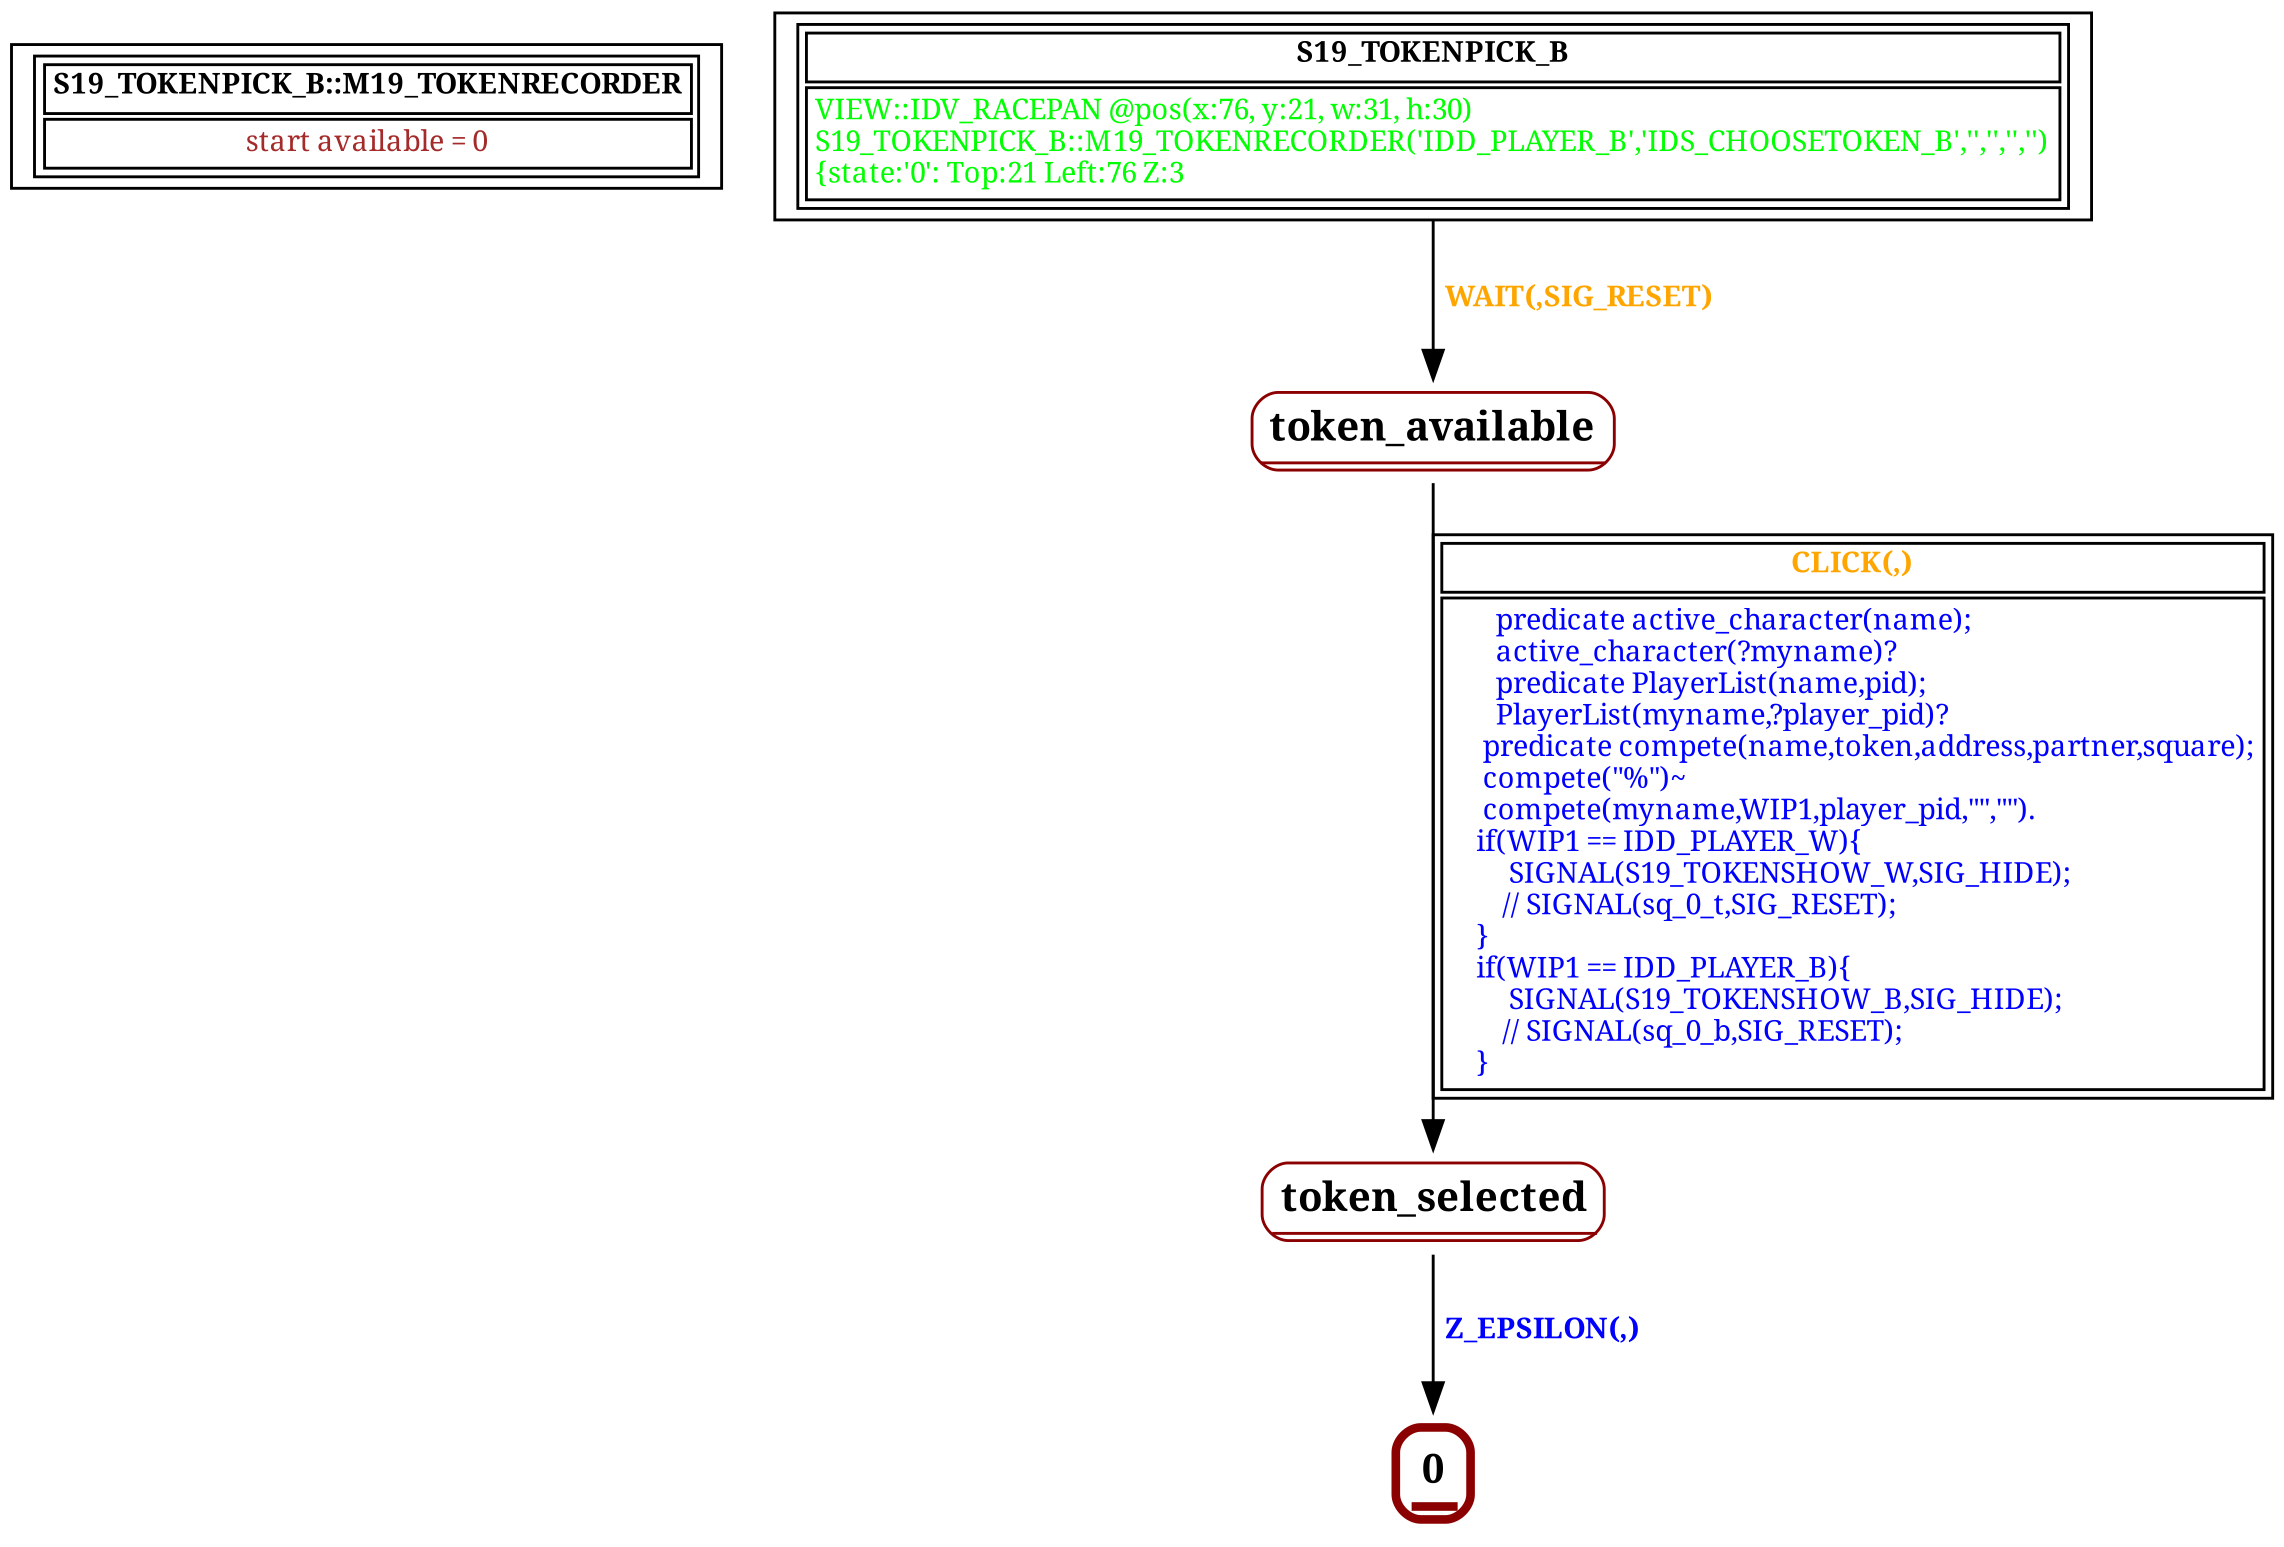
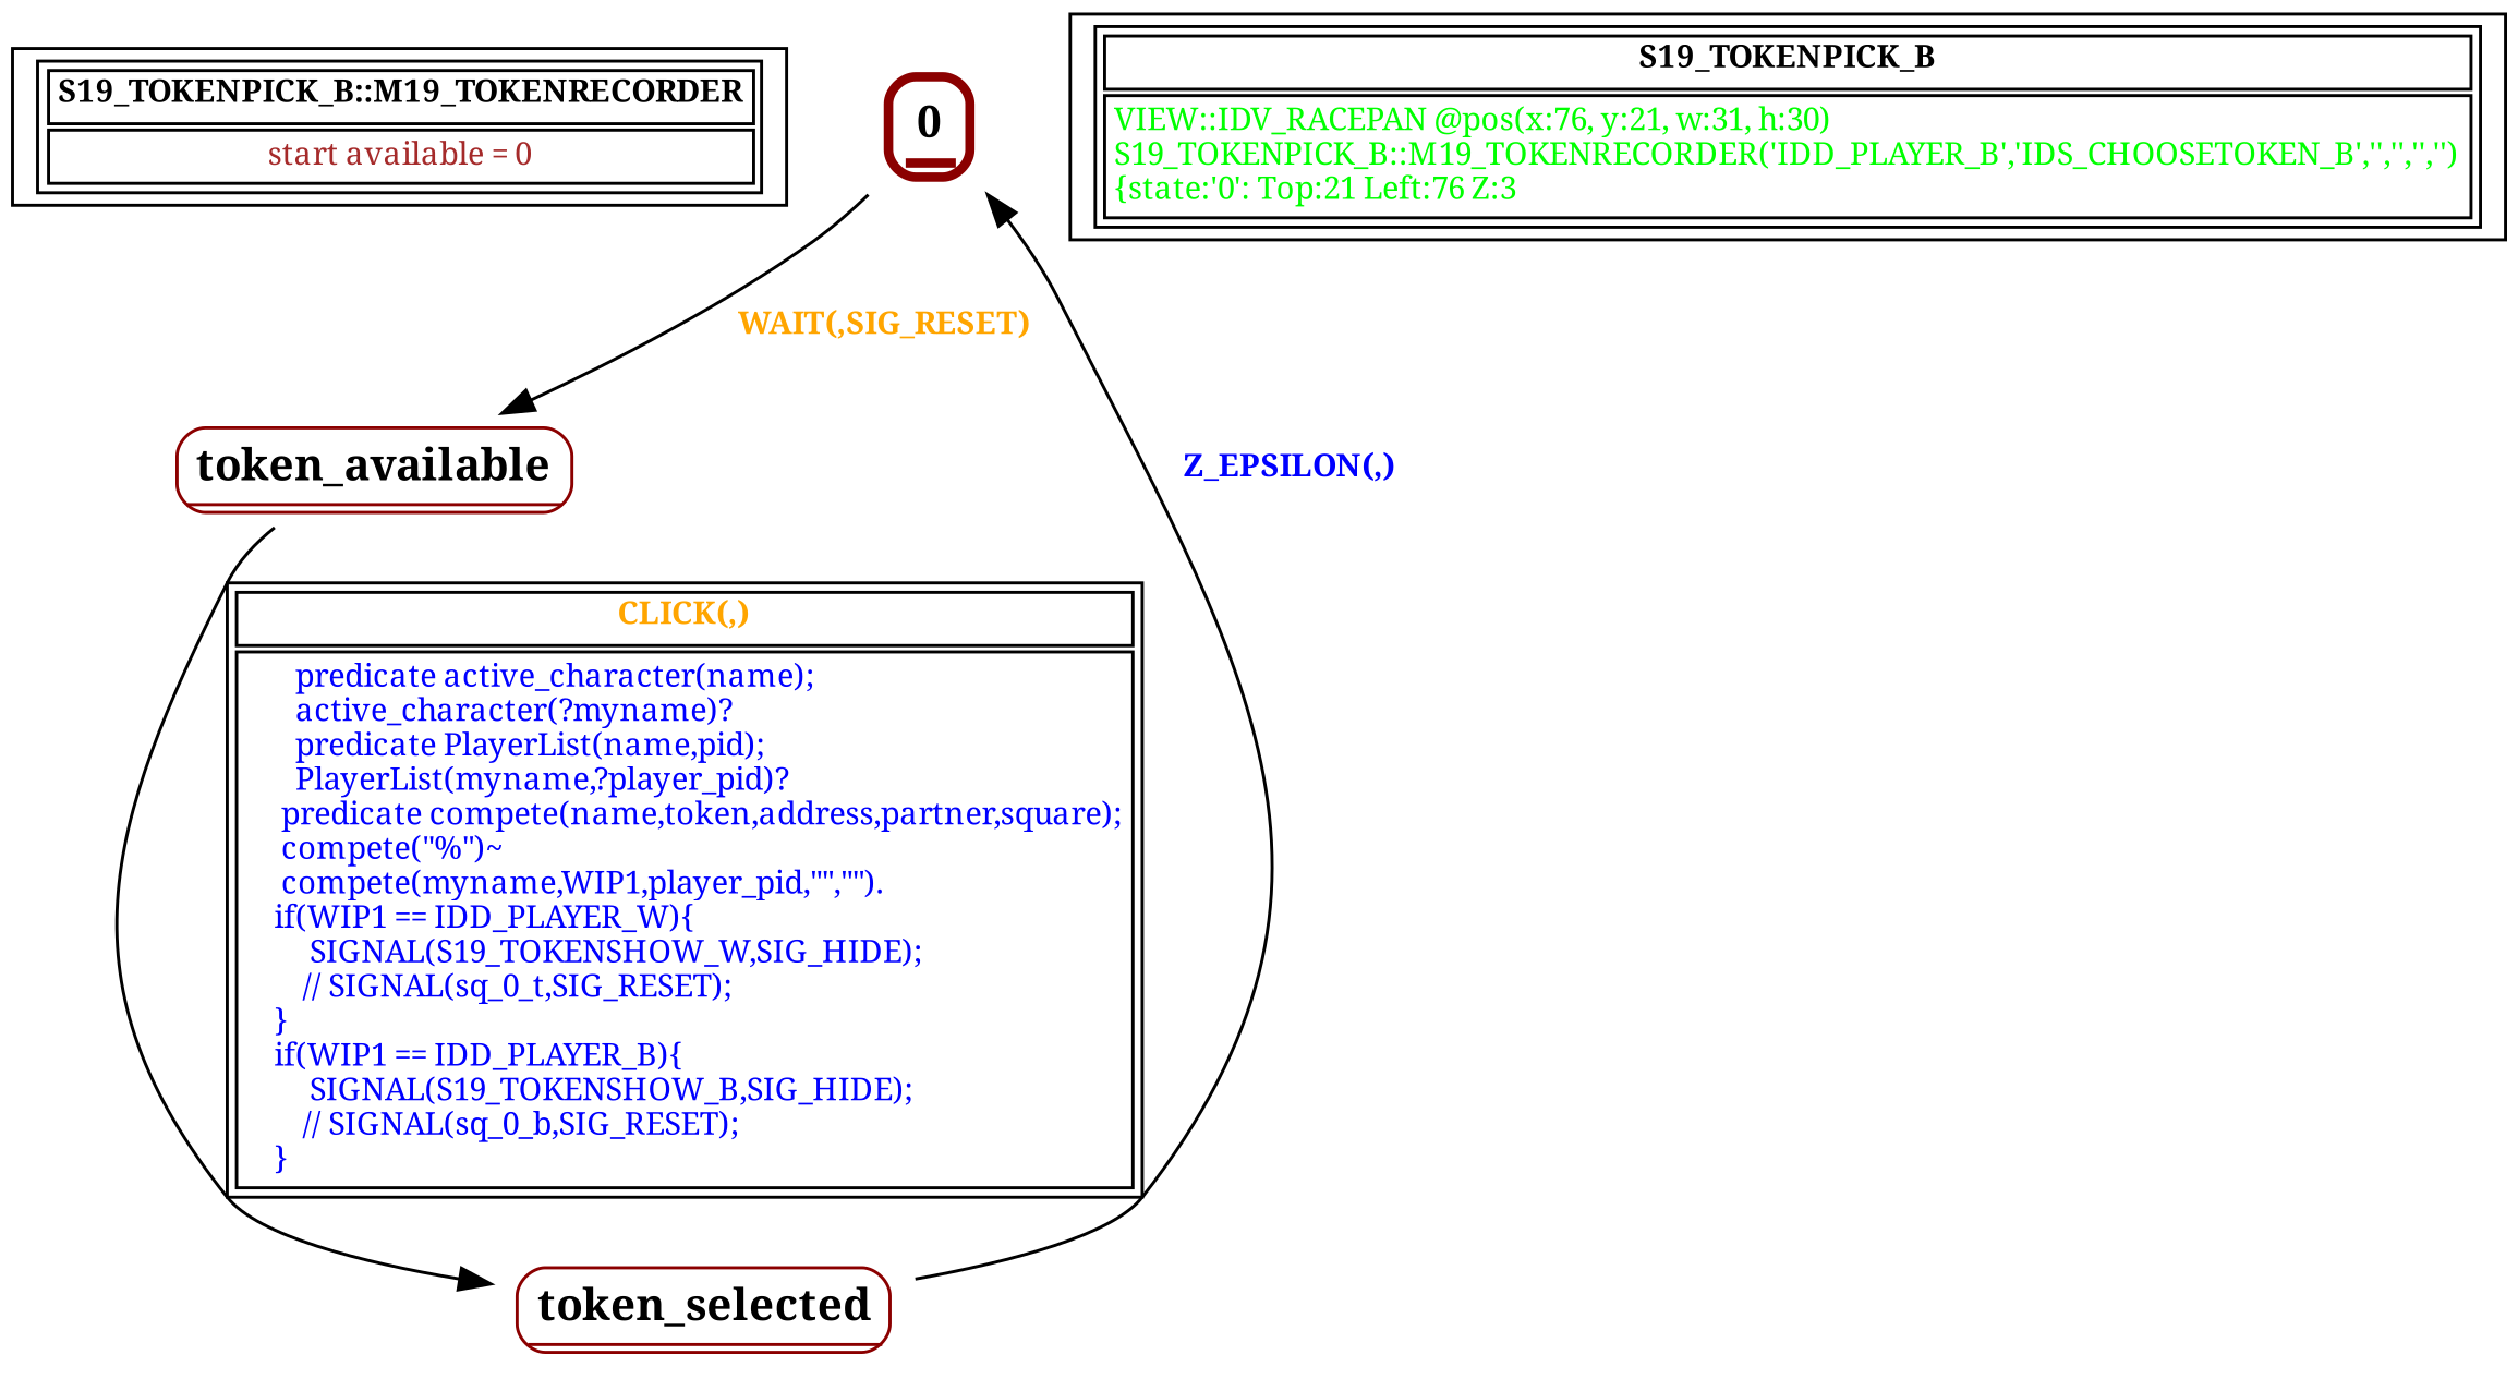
  digraph {
    fontname="Noto Serif"
    node [fontname="Noto Serif" fontsize=14 shape=none]
    edge [fontcolor=orange fontname="Noto Serif" fontsize=10]
    n1 [fontsize=10 label=< <table border="1"><tr><td><b>S19_TOKENPICK_B::M19_TOKENRECORDER<br align="left"/></b></td></tr> <tr><td><font point-size="10" color ="brown">start available = 0<br align="left"/></font></td></tr></table>> shape=record]
    n2 [label=< <table border="3" color="darkred" style="rounded"><tr><td sides="b"><b>0<br align="left"/></b></td></tr> </table>>]
    n3 [label=< <table border="1" color="darkred" style="rounded"><tr><td sides="b"><b>token_available<br align="left"/></b></td></tr> </table>>]
    n4 [label=< <table border="1" color="darkred" style="rounded"><tr><td sides="b"><b>token_selected<br align="left"/></b></td></tr> </table>>]
    n5 [fontsize=10 label=< <table border="1"><tr><td><b>S19_TOKENPICK_B<br align="left"/></b></td></tr> <tr><td><font point-size="10" color ="green">VIEW::IDV_RACEPAN @pos(x:76, y:21, w:31, h:30)<br align="left"/>S19_TOKENPICK_B::M19_TOKENRECORDER(&apos;IDD_PLAYER_B&apos;,&apos;IDS_CHOOSETOKEN_B&apos;,&apos;&apos;,&apos;&apos;,&apos;&apos;,&apos;&apos;)<br align="left"/>			&#123;state:&apos;0&apos;: Top:21 Left:76 Z:3<br align="left"/></font></td></tr></table>> shape=record]
-   n5 -> n3 [label=< <table border="0"><tr><td><b>WAIT(,SIG_RESET)<br align="left"/></b></td></tr> </table>>]
+   n2 -> n3 [label=< <table border="0"><tr><td><b>WAIT(,SIG_RESET)<br align="left"/></b></td></tr> </table>>]
    n3 -> n4 [label=< <table border="1"><tr><td><b>CLICK(,)<br align="left"/></b></td></tr> <tr><td><font point-size="10" color ="blue">       predicate active_character(name);<br align="left"/>       active_character(?myname)?<br align="left"/>       predicate PlayerList(name,pid);<br align="left"/>       PlayerList(myname,?player_pid)?<br align="left"/>     predicate compete(name,token,address,partner,square);<br align="left"/>     compete(&quot;%&quot;)~<br align="left"/>     compete(myname,WIP1,player_pid,&quot;&quot;,&quot;&quot;).<br align="left"/>    if(WIP1 == IDD_PLAYER_W)&#123;<br align="left"/>         SIGNAL(S19_TOKENSHOW_W,SIG_HIDE);<br align="left"/>        // SIGNAL(sq_0_t,SIG_RESET);<br align="left"/>    &#125;<br align="left"/>    if(WIP1 == IDD_PLAYER_B)&#123;<br align="left"/>         SIGNAL(S19_TOKENSHOW_B,SIG_HIDE);<br align="left"/>        // SIGNAL(sq_0_b,SIG_RESET);<br align="left"/>    &#125; <br align="left"/></font></td></tr></table>>]
    n4 -> n2 [fontcolor=blue label=< <table border="0"><tr><td><b>Z_EPSILON(,)<br align="left"/></b></td></tr> </table>>]
  }
